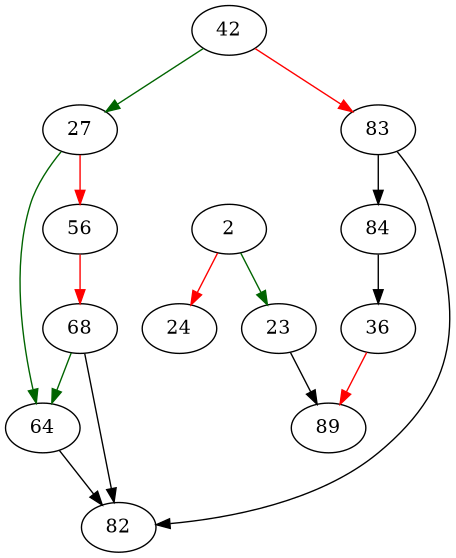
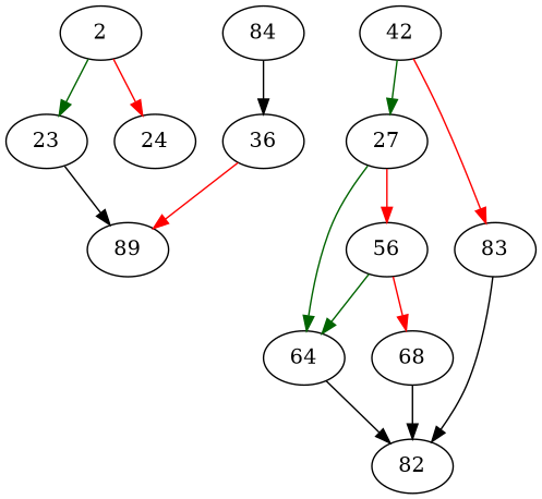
  strict digraph {
    2 [entry=true]
    23
    24
    89
    36
    n6 [label=27]
    42
    83
    64
    56
    84
    82
    68
    2 -> 23 [color=darkgreen cond=true]
    2 -> 24 [color=red cond=false]
    23 -> 89
    36 -> 89 [color=red cond=false]
    n6 -> 64 [color=darkgreen cond=true]
    n6 -> 56 [color=red cond=false]
    42 -> n6 [color=darkgreen cond=true]
    42 -> 83 [color=red cond=false]
-   83 -> 84
    83 -> 82
    64 -> 82
-   68 -> 64 [color=darkgreen cond=true]
+   56 -> 64 [color=darkgreen cond=true]
    56 -> 68 [color=red cond=false]
    84 -> 36
    68 -> 82
  }
